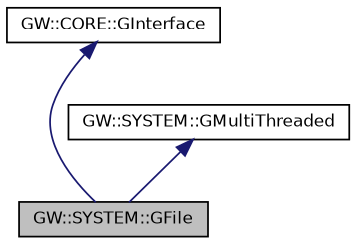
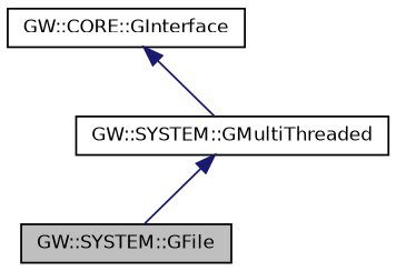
  digraph {
    node [color=black fillcolor=white fontname=Helvetica fontsize=10 shape=record style=filled]
    edge [color=midnightblue dir=back fontname=Helvetica fontsize=10 labelfontname=Helvetica labelfontsize=10 style=solid]
    n1 [fillcolor=grey75 fontcolor=black height=0.2 label="GW::SYSTEM::GFile" width=0.4]
    n2 [height=0.2 label="GW::SYSTEM::GMultiThreaded" width=0.4]
    n3 [height=0.2 label="GW::CORE::GInterface" width=0.4]
    n2 -> n1
-   n3 -> n1
+   n3 -> n2
  }
